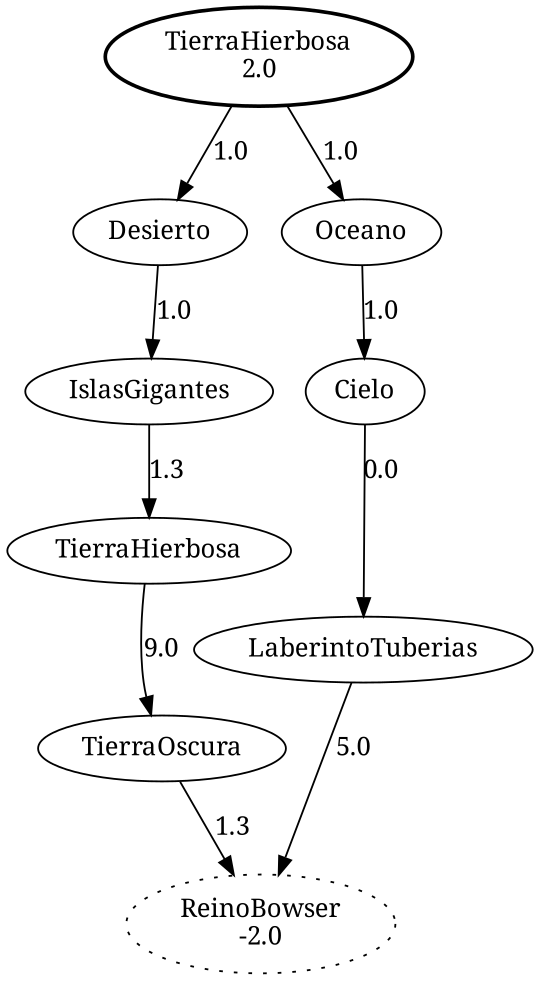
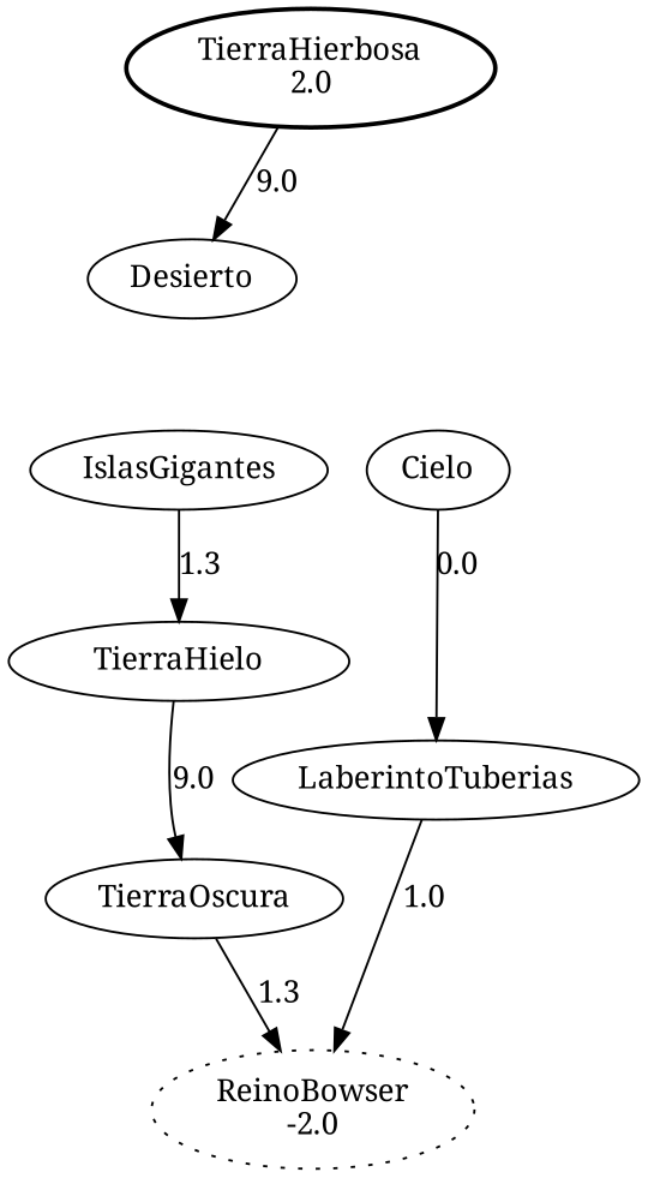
  digraph {
    fontname="Noto Serif"
    node [fontname="Noto Serif"]
    edge [fontname="Noto Serif"]
    n1 [label="TierraHierbosa\n2.0" style=bold]
    Desierto
-   Oceano
    IslasGigantes
    Cielo
-   TierraHielo [label=TierraHierbosa]
+   TierraHielo
    TierraOscura
    n8 [label="ReinoBowser\n-2.0" style=dotted]
    LaberintoTuberias
-   n1 -> Desierto [label=1.0]
-   n1 -> Oceano [label=1.0]
-   Desierto -> IslasGigantes [label=1.0]
-   Oceano -> Cielo [label=1.0]
+   n1 -> Desierto [label=9.0]
    IslasGigantes -> TierraHielo [label=1.3]
    Cielo -> LaberintoTuberias [label=0.0]
    TierraHielo -> TierraOscura [label=9.0]
    TierraOscura -> n8 [label=1.3]
-   LaberintoTuberias -> n8 [label=5.0]
+   LaberintoTuberias -> n8 [label=1.0]
  }
